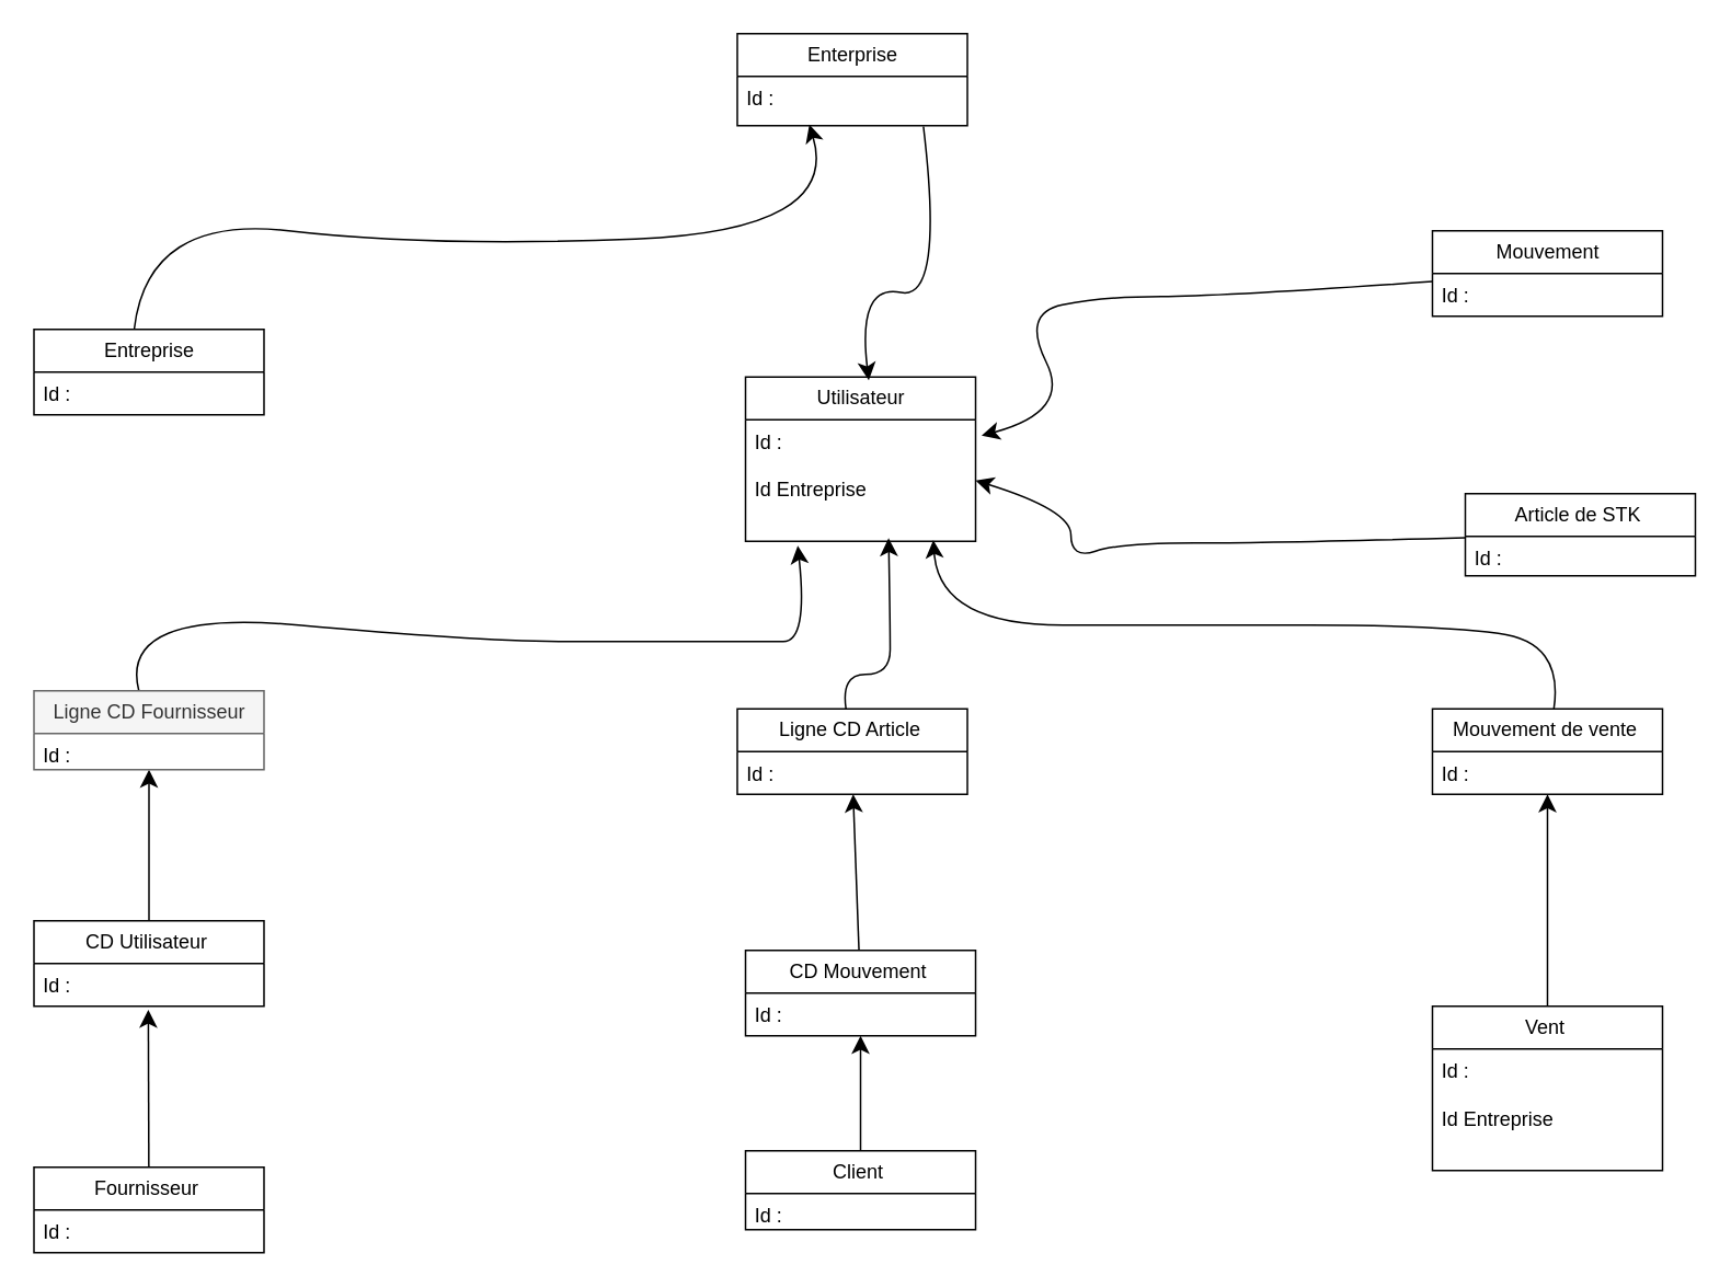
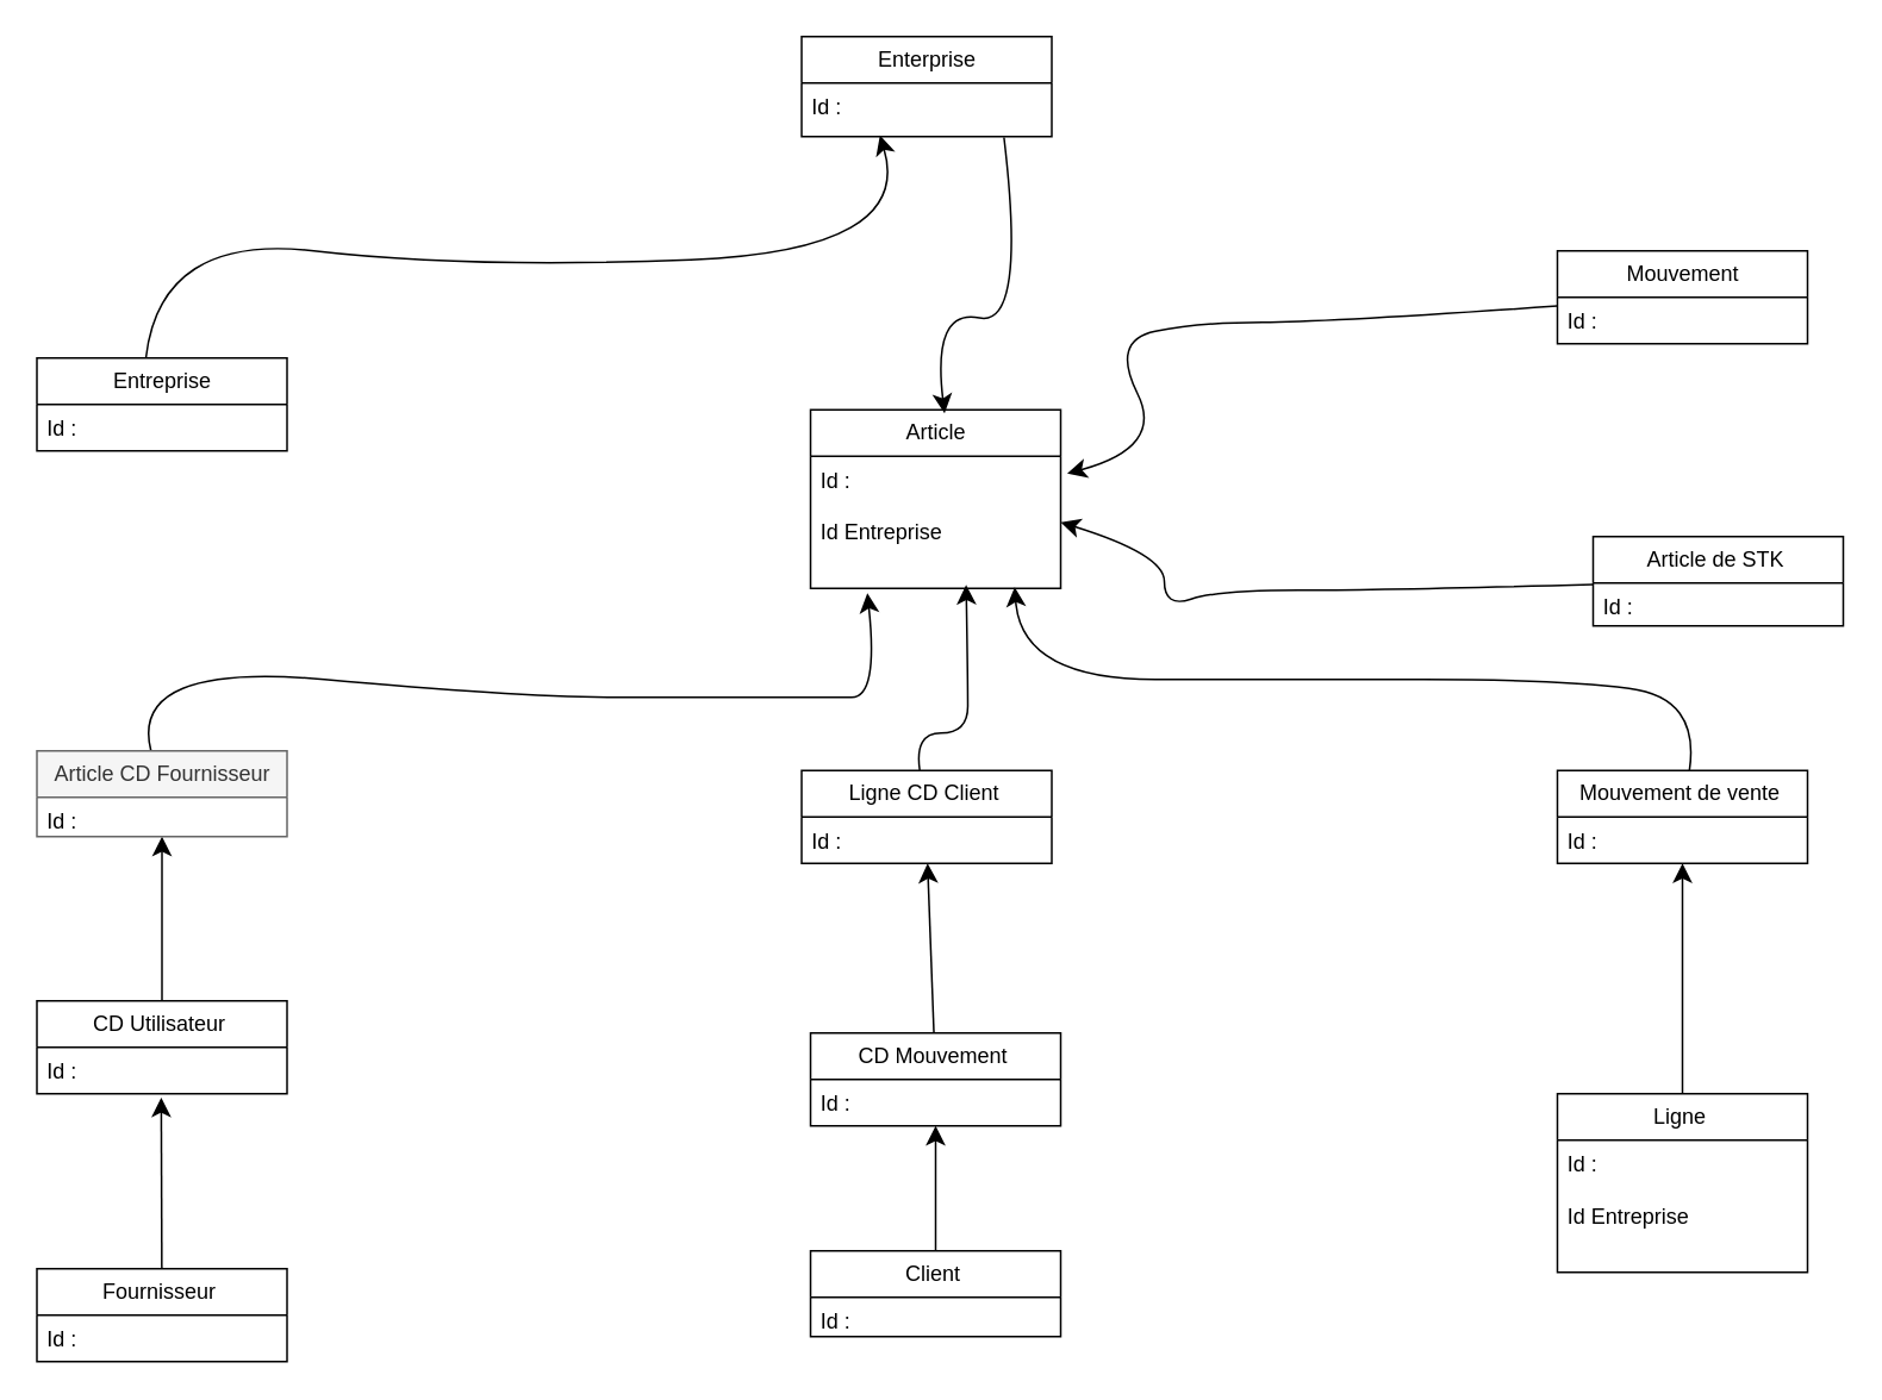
  <mxCell id="0" />
  <mxCell id="1" parent="0" />
  <mxCell id="2" value="" style="edgeStyle=none;curved=1;rounded=0;orthogonalLoop=1;jettySize=auto;html=1;fontSize=12;startSize=8;endSize=8;entryX=0.5;entryY=0;entryDx=0;entryDy=0;exitX=0.809;exitY=1.016;exitDx=0;exitDy=0;exitPerimeter=0;" edge="1" parent="1" source="4"><mxGeometry relative="1" as="geometry"><mxPoint x="566.02" y="125" as="sourcePoint" /><mxPoint x="528" y="231" as="targetPoint" /><Array as="points"><mxPoint x="574" y="183" /><mxPoint x="521" y="172" /></Array></mxGeometry></mxCell>
  <mxCell id="3" value="Enterprise" style="swimlane;fontStyle=0;childLayout=stackLayout;horizontal=1;startSize=26;fillColor=none;horizontalStack=0;resizeParent=1;resizeParentMax=0;resizeLast=0;collapsible=1;marginBottom=0;html=1;" vertex="1" parent="1"><mxGeometry x="448" y="20" width="140" height="56" as="geometry" /></mxCell>
  <mxCell id="4" value="Id :&amp;nbsp;" style="text;strokeColor=none;fillColor=none;align=left;verticalAlign=top;spacingLeft=4;spacingRight=4;overflow=hidden;rotatable=0;points=[[0,0.5],[1,0.5]];portConstraint=eastwest;whiteSpace=wrap;html=1;" vertex="1" parent="3"><mxGeometry y="26" width="140" height="30" as="geometry" /></mxCell>
  <mxCell id="5" value="" style="edgeStyle=none;curved=1;rounded=0;orthogonalLoop=1;jettySize=auto;html=1;fontSize=12;startSize=8;endSize=8;" edge="1" parent="1" source="6" target="10"><mxGeometry relative="1" as="geometry" /></mxCell>
- <mxCell id="6" value="Vent&amp;nbsp;" style="swimlane;fontStyle=0;childLayout=stackLayout;horizontal=1;startSize=26;fillColor=none;horizontalStack=0;resizeParent=1;resizeParentMax=0;resizeLast=0;collapsible=1;marginBottom=0;html=1;" vertex="1" parent="1"><mxGeometry x="871" y="612" width="140" height="100" as="geometry" /></mxCell>
+ <mxCell id="6" value="Ligne&amp;nbsp;" style="swimlane;fontStyle=0;childLayout=stackLayout;horizontal=1;startSize=26;fillColor=none;horizontalStack=0;resizeParent=1;resizeParentMax=0;resizeLast=0;collapsible=1;marginBottom=0;html=1;" vertex="1" parent="1"><mxGeometry x="871" y="612" width="140" height="100" as="geometry" /></mxCell>
  <mxCell id="7" value="Id :&amp;nbsp;&lt;br&gt;&lt;div&gt;&lt;br&gt;&lt;/div&gt;&lt;div&gt;Id Entreprise&amp;nbsp;&lt;/div&gt;" style="text;strokeColor=none;fillColor=none;align=left;verticalAlign=top;spacingLeft=4;spacingRight=4;overflow=hidden;rotatable=0;points=[[0,0.5],[1,0.5]];portConstraint=eastwest;whiteSpace=wrap;html=1;" vertex="1" parent="6"><mxGeometry y="26" width="140" height="74" as="geometry" /></mxCell>
  <mxCell id="8" value="" style="edgeStyle=none;curved=1;rounded=0;orthogonalLoop=1;jettySize=auto;html=1;fontSize=12;startSize=8;endSize=8;entryX=0.816;entryY=0.99;entryDx=0;entryDy=0;entryPerimeter=0;" edge="1" parent="1" source="9" target="29"><mxGeometry relative="1" as="geometry"><mxPoint x="561" y="380" as="targetPoint" /><Array as="points"><mxPoint x="951" y="390" /><mxPoint x="871" y="380" /><mxPoint x="721" y="380" /><mxPoint x="571" y="380" /></Array></mxGeometry></mxCell>
  <mxCell id="9" value="Mouvement de vente&amp;nbsp;" style="swimlane;fontStyle=0;childLayout=stackLayout;horizontal=1;startSize=26;fillColor=none;horizontalStack=0;resizeParent=1;resizeParentMax=0;resizeLast=0;collapsible=1;marginBottom=0;html=1;" vertex="1" parent="1"><mxGeometry x="871" y="431" width="140" height="52" as="geometry" /></mxCell>
  <mxCell id="10" value="Id :&amp;nbsp;" style="text;strokeColor=none;fillColor=none;align=left;verticalAlign=top;spacingLeft=4;spacingRight=4;overflow=hidden;rotatable=0;points=[[0,0.5],[1,0.5]];portConstraint=eastwest;whiteSpace=wrap;html=1;" vertex="1" parent="9"><mxGeometry y="26" width="140" height="26" as="geometry" /></mxCell>
  <mxCell id="11" value="" style="edgeStyle=none;curved=1;rounded=0;orthogonalLoop=1;jettySize=auto;html=1;fontSize=12;startSize=8;endSize=8;" edge="1" parent="1" source="12" target="16"><mxGeometry relative="1" as="geometry" /></mxCell>
  <mxCell id="12" value="Client&amp;nbsp;" style="swimlane;fontStyle=0;childLayout=stackLayout;horizontal=1;startSize=26;fillColor=none;horizontalStack=0;resizeParent=1;resizeParentMax=0;resizeLast=0;collapsible=1;marginBottom=0;html=1;" vertex="1" parent="1"><mxGeometry x="453" y="700" width="140" height="48" as="geometry" /></mxCell>
  <mxCell id="13" value="Id :&amp;nbsp;" style="text;strokeColor=none;fillColor=none;align=left;verticalAlign=top;spacingLeft=4;spacingRight=4;overflow=hidden;rotatable=0;points=[[0,0.5],[1,0.5]];portConstraint=eastwest;whiteSpace=wrap;html=1;" vertex="1" parent="12"><mxGeometry y="26" width="140" height="22" as="geometry" /></mxCell>
  <mxCell id="14" value="" style="edgeStyle=none;curved=1;rounded=0;orthogonalLoop=1;jettySize=auto;html=1;fontSize=12;startSize=8;endSize=8;" edge="1" parent="1" source="15" target="19"><mxGeometry relative="1" as="geometry" /></mxCell>
  <mxCell id="15" value="CD Mouvement&amp;nbsp;" style="swimlane;fontStyle=0;childLayout=stackLayout;horizontal=1;startSize=26;fillColor=none;horizontalStack=0;resizeParent=1;resizeParentMax=0;resizeLast=0;collapsible=1;marginBottom=0;html=1;" vertex="1" parent="1"><mxGeometry x="453" y="578" width="140" height="52" as="geometry" /></mxCell>
  <mxCell id="16" value="Id :&amp;nbsp;" style="text;strokeColor=none;fillColor=none;align=left;verticalAlign=top;spacingLeft=4;spacingRight=4;overflow=hidden;rotatable=0;points=[[0,0.5],[1,0.5]];portConstraint=eastwest;whiteSpace=wrap;html=1;" vertex="1" parent="15"><mxGeometry y="26" width="140" height="26" as="geometry" /></mxCell>
  <mxCell id="17" value="" style="edgeStyle=none;curved=1;rounded=0;orthogonalLoop=1;jettySize=auto;html=1;fontSize=12;startSize=8;endSize=8;entryX=0.622;entryY=0.974;entryDx=0;entryDy=0;entryPerimeter=0;" edge="1" parent="1" source="18" target="29"><mxGeometry relative="1" as="geometry"><Array as="points"><mxPoint x="511" y="410" /><mxPoint x="541" y="410" /><mxPoint x="541" y="380" /></Array></mxGeometry></mxCell>
- <mxCell id="18" value="Ligne CD Article&amp;nbsp;" style="swimlane;fontStyle=0;childLayout=stackLayout;horizontal=1;startSize=26;fillColor=none;horizontalStack=0;resizeParent=1;resizeParentMax=0;resizeLast=0;collapsible=1;marginBottom=0;html=1;" vertex="1" parent="1"><mxGeometry x="448" y="431" width="140" height="52" as="geometry" /></mxCell>
+ <mxCell id="18" value="Ligne CD Client&amp;nbsp;" style="swimlane;fontStyle=0;childLayout=stackLayout;horizontal=1;startSize=26;fillColor=none;horizontalStack=0;resizeParent=1;resizeParentMax=0;resizeLast=0;collapsible=1;marginBottom=0;html=1;" vertex="1" parent="1"><mxGeometry x="448" y="431" width="140" height="52" as="geometry" /></mxCell>
  <mxCell id="19" value="Id :&amp;nbsp;" style="text;strokeColor=none;fillColor=none;align=left;verticalAlign=top;spacingLeft=4;spacingRight=4;overflow=hidden;rotatable=0;points=[[0,0.5],[1,0.5]];portConstraint=eastwest;whiteSpace=wrap;html=1;" vertex="1" parent="18"><mxGeometry y="26" width="140" height="26" as="geometry" /></mxCell>
  <mxCell id="20" value="" style="edgeStyle=none;curved=1;rounded=0;orthogonalLoop=1;jettySize=auto;html=1;fontSize=12;startSize=8;endSize=8;" edge="1" parent="1" source="21" target="35"><mxGeometry relative="1" as="geometry" /></mxCell>
  <mxCell id="21" value="CD Utilisateur&amp;nbsp;" style="swimlane;fontStyle=0;childLayout=stackLayout;horizontal=1;startSize=26;fillColor=none;horizontalStack=0;resizeParent=1;resizeParentMax=0;resizeLast=0;collapsible=1;marginBottom=0;html=1;" vertex="1" parent="1"><mxGeometry x="20" y="560" width="140" height="52" as="geometry" /></mxCell>
  <mxCell id="22" value="Id :" style="text;strokeColor=none;fillColor=none;align=left;verticalAlign=top;spacingLeft=4;spacingRight=4;overflow=hidden;rotatable=0;points=[[0,0.5],[1,0.5]];portConstraint=eastwest;whiteSpace=wrap;html=1;" vertex="1" parent="21"><mxGeometry y="26" width="140" height="26" as="geometry" /></mxCell>
  <mxCell id="23" value="" style="edgeStyle=none;curved=1;rounded=0;orthogonalLoop=1;jettySize=auto;html=1;fontSize=12;startSize=8;endSize=8;entryX=1;entryY=0.5;entryDx=0;entryDy=0;" edge="1" parent="1" source="24" target="29"><mxGeometry relative="1" as="geometry"><mxPoint x="651" y="280" as="targetPoint" /><Array as="points"><mxPoint x="771" y="330" /><mxPoint x="681" y="330" /><mxPoint x="651" y="340" /><mxPoint x="651" y="310" /></Array></mxGeometry></mxCell>
  <mxCell id="24" value="Article de STK&amp;nbsp;" style="swimlane;fontStyle=0;childLayout=stackLayout;horizontal=1;startSize=26;fillColor=none;horizontalStack=0;resizeParent=1;resizeParentMax=0;resizeLast=0;collapsible=1;marginBottom=0;html=1;" vertex="1" parent="1"><mxGeometry x="891" width="140" height="50" as="geometry" y="300" /></mxCell>
  <mxCell id="25" value="Id :&amp;nbsp;" style="text;strokeColor=none;fillColor=none;align=left;verticalAlign=top;spacingLeft=4;spacingRight=4;overflow=hidden;rotatable=0;points=[[0,0.5],[1,0.5]];portConstraint=eastwest;whiteSpace=wrap;html=1;" vertex="1" parent="24"><mxGeometry y="26" width="140" height="24" as="geometry" /></mxCell>
  <mxCell id="26" value="" style="edgeStyle=none;curved=1;rounded=0;orthogonalLoop=1;jettySize=auto;html=1;fontSize=12;startSize=8;endSize=8;entryX=1.026;entryY=0.131;entryDx=0;entryDy=0;entryPerimeter=0;" edge="1" parent="1" source="27" target="29"><mxGeometry relative="1" as="geometry"><mxPoint x="651" as="targetPoint" y="300" /><Array as="points"><mxPoint x="741" y="180" /><mxPoint x="671" y="180" /><mxPoint x="621" y="190" /><mxPoint x="651" y="250" /></Array></mxGeometry></mxCell>
  <mxCell id="27" value="Mouvement" style="swimlane;fontStyle=0;childLayout=stackLayout;horizontal=1;startSize=26;fillColor=none;horizontalStack=0;resizeParent=1;resizeParentMax=0;resizeLast=0;collapsible=1;marginBottom=0;html=1;" vertex="1" parent="1"><mxGeometry x="871" y="140" width="140" height="52" as="geometry" /></mxCell>
- <mxCell id="28" value="Utilisateur" style="swimlane;fontStyle=0;childLayout=stackLayout;horizontal=1;startSize=26;fillColor=none;horizontalStack=0;resizeParent=1;resizeParentMax=0;resizeLast=0;collapsible=1;marginBottom=0;html=1;" vertex="1" parent="1"><mxGeometry x="453" y="229" width="140" height="100" as="geometry" /></mxCell>
+ <mxCell id="28" value="Article" style="swimlane;fontStyle=0;childLayout=stackLayout;horizontal=1;startSize=26;fillColor=none;horizontalStack=0;resizeParent=1;resizeParentMax=0;resizeLast=0;collapsible=1;marginBottom=0;html=1;" vertex="1" parent="1"><mxGeometry x="453" y="229" width="140" height="100" as="geometry" /></mxCell>
  <mxCell id="29" value="Id :&lt;div&gt;&lt;br&gt;&lt;/div&gt;&lt;div&gt;&lt;div&gt;Id Entreprise&lt;/div&gt;&lt;/div&gt;" style="text;strokeColor=none;fillColor=none;align=left;verticalAlign=top;spacingLeft=4;spacingRight=4;overflow=hidden;rotatable=0;points=[[0,0.5],[1,0.5]];portConstraint=eastwest;whiteSpace=wrap;html=1;" vertex="1" parent="28"><mxGeometry y="26" width="140" height="74" as="geometry" /></mxCell>
  <mxCell id="30" value="" style="edgeStyle=none;curved=1;rounded=0;orthogonalLoop=1;jettySize=auto;html=1;fontSize=12;startSize=8;endSize=8;entryX=0.497;entryY=1.081;entryDx=0;entryDy=0;entryPerimeter=0;" edge="1" parent="1" source="31" target="22"><mxGeometry relative="1" as="geometry"><mxPoint x="91" y="640" as="targetPoint" /></mxGeometry></mxCell>
  <mxCell id="31" value="Fournisseur&amp;nbsp;" style="swimlane;fontStyle=0;childLayout=stackLayout;horizontal=1;startSize=26;fillColor=none;horizontalStack=0;resizeParent=1;resizeParentMax=0;resizeLast=0;collapsible=1;marginBottom=0;html=1;" vertex="1" parent="1"><mxGeometry x="20" y="710" width="140" height="52" as="geometry" /></mxCell>
  <mxCell id="32" value="Id :" style="text;strokeColor=none;fillColor=none;align=left;verticalAlign=top;spacingLeft=4;spacingRight=4;overflow=hidden;rotatable=0;points=[[0,0.5],[1,0.5]];portConstraint=eastwest;whiteSpace=wrap;html=1;" vertex="1" parent="31"><mxGeometry y="26" width="140" height="26" as="geometry" /></mxCell>
  <mxCell id="33" value="" style="edgeStyle=none;curved=1;rounded=0;orthogonalLoop=1;jettySize=auto;html=1;fontSize=12;startSize=8;endSize=8;entryX=0.227;entryY=1.037;entryDx=0;entryDy=0;entryPerimeter=0;" edge="1" parent="1" source="34" target="29"><mxGeometry relative="1" as="geometry"><mxPoint x="501" y="370" as="targetPoint" /><Array as="points"><mxPoint x="71" y="370" /><mxPoint x="291" y="390" /><mxPoint x="401" y="390" /><mxPoint x="461" y="390" /><mxPoint x="491" y="390" /></Array></mxGeometry></mxCell>
- <mxCell id="34" value="Ligne CD Fournisseur" style="swimlane;fontStyle=0;childLayout=stackLayout;horizontal=1;startSize=26;fillColor=#f5f5f5;horizontalStack=0;resizeParent=1;resizeParentMax=0;resizeLast=0;collapsible=1;marginBottom=0;html=1;fontColor=#333333;strokeColor=#666666;" vertex="1" parent="1"><mxGeometry x="20" y="420" width="140" height="48" as="geometry" /></mxCell>
+ <mxCell id="34" value="Article CD Fournisseur" style="swimlane;fontStyle=0;childLayout=stackLayout;horizontal=1;startSize=26;fillColor=#f5f5f5;horizontalStack=0;resizeParent=1;resizeParentMax=0;resizeLast=0;collapsible=1;marginBottom=0;html=1;fontColor=#333333;strokeColor=#666666;" vertex="1" parent="1"><mxGeometry x="20" y="420" width="140" height="48" as="geometry" /></mxCell>
  <mxCell id="35" value="Id :" style="text;strokeColor=none;fillColor=none;align=left;verticalAlign=top;spacingLeft=4;spacingRight=4;overflow=hidden;rotatable=0;points=[[0,0.5],[1,0.5]];portConstraint=eastwest;whiteSpace=wrap;html=1;" vertex="1" parent="34"><mxGeometry y="26" width="140" height="22" as="geometry" /></mxCell>
  <mxCell id="36" value="" style="edgeStyle=none;curved=1;rounded=0;orthogonalLoop=1;jettySize=auto;html=1;fontSize=12;startSize=8;endSize=8;entryX=0.313;entryY=0.976;entryDx=0;entryDy=0;entryPerimeter=0;" edge="1" parent="1" target="4"><mxGeometry relative="1" as="geometry"><mxPoint x="80.999" y="200" as="sourcePoint" /><mxPoint x="436.02" y="72.583" as="targetPoint" /><Array as="points"><mxPoint x="89.02" y="130" /><mxPoint x="261" y="150" /><mxPoint x="511" y="140" /></Array></mxGeometry></mxCell>
  <mxCell id="37" value="Entreprise" style="swimlane;fontStyle=0;childLayout=stackLayout;horizontal=1;startSize=26;fillColor=none;horizontalStack=0;resizeParent=1;resizeParentMax=0;resizeLast=0;collapsible=1;marginBottom=0;html=1;" vertex="1" parent="1"><mxGeometry x="20" y="200" width="140" height="52" as="geometry" /></mxCell>
  <mxCell id="38" value="Id :&amp;nbsp;" style="text;strokeColor=none;fillColor=none;align=left;verticalAlign=top;spacingLeft=4;spacingRight=4;overflow=hidden;rotatable=0;points=[[0,0.5],[1,0.5]];portConstraint=eastwest;whiteSpace=wrap;html=1;" vertex="1" parent="37"><mxGeometry y="26" width="140" height="26" as="geometry" /></mxCell>
  <mxCell id="39" value="Id :&amp;nbsp;" style="text;strokeColor=none;fillColor=none;align=left;verticalAlign=top;spacingLeft=4;spacingRight=4;overflow=hidden;rotatable=0;points=[[0,0.5],[1,0.5]];portConstraint=eastwest;whiteSpace=wrap;html=1;" vertex="1" parent="1"><mxGeometry x="871" y="166" width="140" height="26" as="geometry" /></mxCell>
